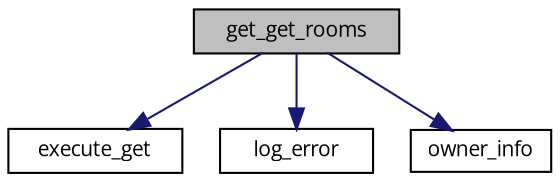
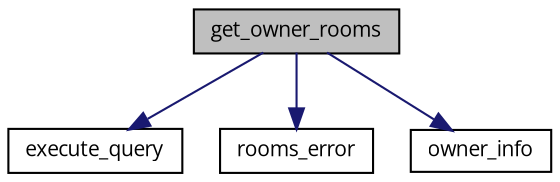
  digraph {
    fontname="Open Sans"
    rankdir=TB
    node [color=black fillcolor=white fontname="Open Sans" fontsize=10 shape=record style=filled]
    edge [color=midnightblue fontname="Open Sans" fontsize=10 labelfontname=Helvetica labelfontsize=10 style=solid]
-   n1 [fillcolor=grey75 fontcolor=black height=0.2 label=get_get_rooms width=0.4]
-   n2 [height=0.2 label=execute_get width=0.4]
-   n3 [height=0.2 label=log_error width=0.4]
+   n1 [fillcolor=grey75 fontcolor=black height=0.2 label=get_owner_rooms width=0.4]
+   n2 [height=0.2 label=execute_query width=0.4]
+   n3 [height=0.2 label=rooms_error width=0.4]
    n4 [height=0.2 label=owner_info width=0.4]
    n1 -> n2
    n1 -> n3
    n1 -> n4
  }
